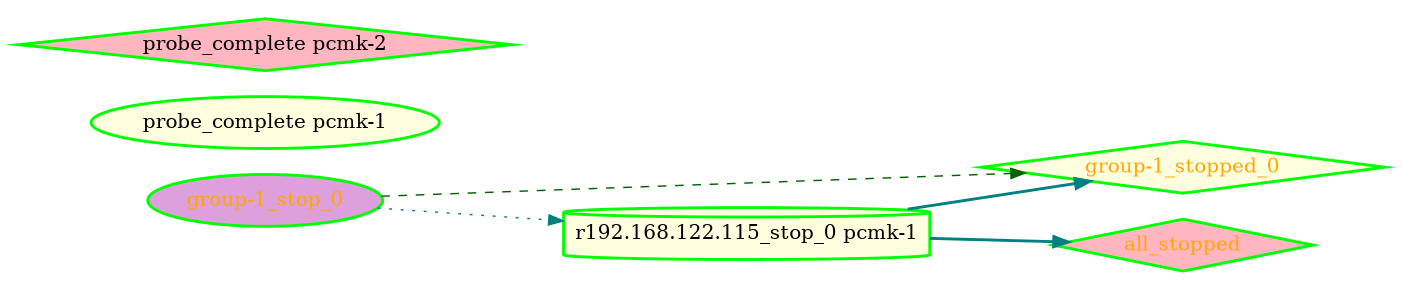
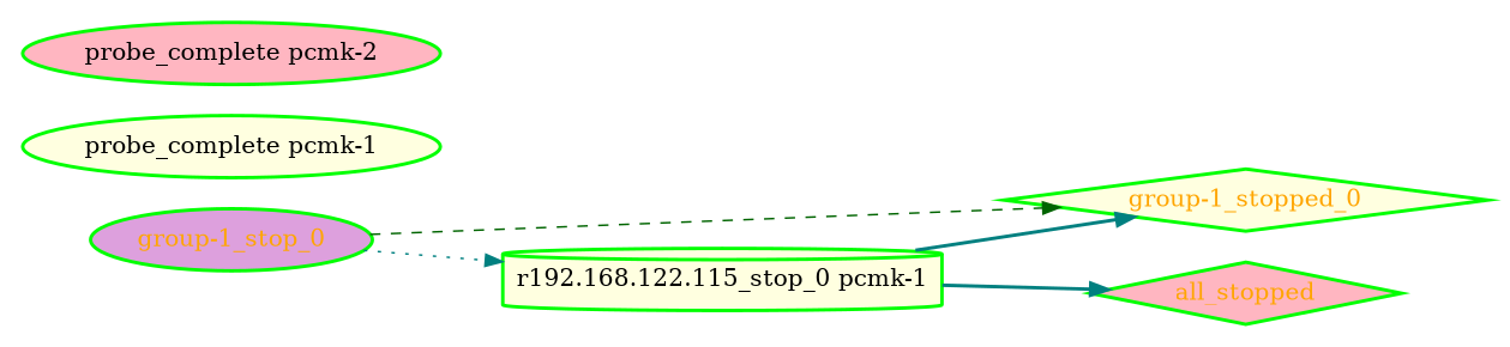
  digraph {
    rankdir=LR
    node [color=green fontcolor=orange style="bold,filled" fillcolor=lightyellow shape=diamond]
    edge [style=bold color=teal]
    all_stopped [fillcolor=lightpink]
    "group-1_stop_0" [fillcolor=plum shape=ellipse]
    "group-1_stopped_0"
    "r192.168.122.115_stop_0 pcmk-1" [fontcolor=black shape=cylinder]
    "probe_complete pcmk-1" [fontcolor=black shape=ellipse]
-   "probe_complete pcmk-2" [fontcolor=black fillcolor=lightpink]
+   "probe_complete pcmk-2" [fontcolor=black fillcolor=lightpink shape=ellipse]
    "group-1_stop_0" -> "group-1_stopped_0" [style=dashed color=darkgreen]
    "group-1_stop_0" -> "r192.168.122.115_stop_0 pcmk-1" [style=dotted]
    "r192.168.122.115_stop_0 pcmk-1" -> all_stopped
    "r192.168.122.115_stop_0 pcmk-1" -> "group-1_stopped_0"
  }
